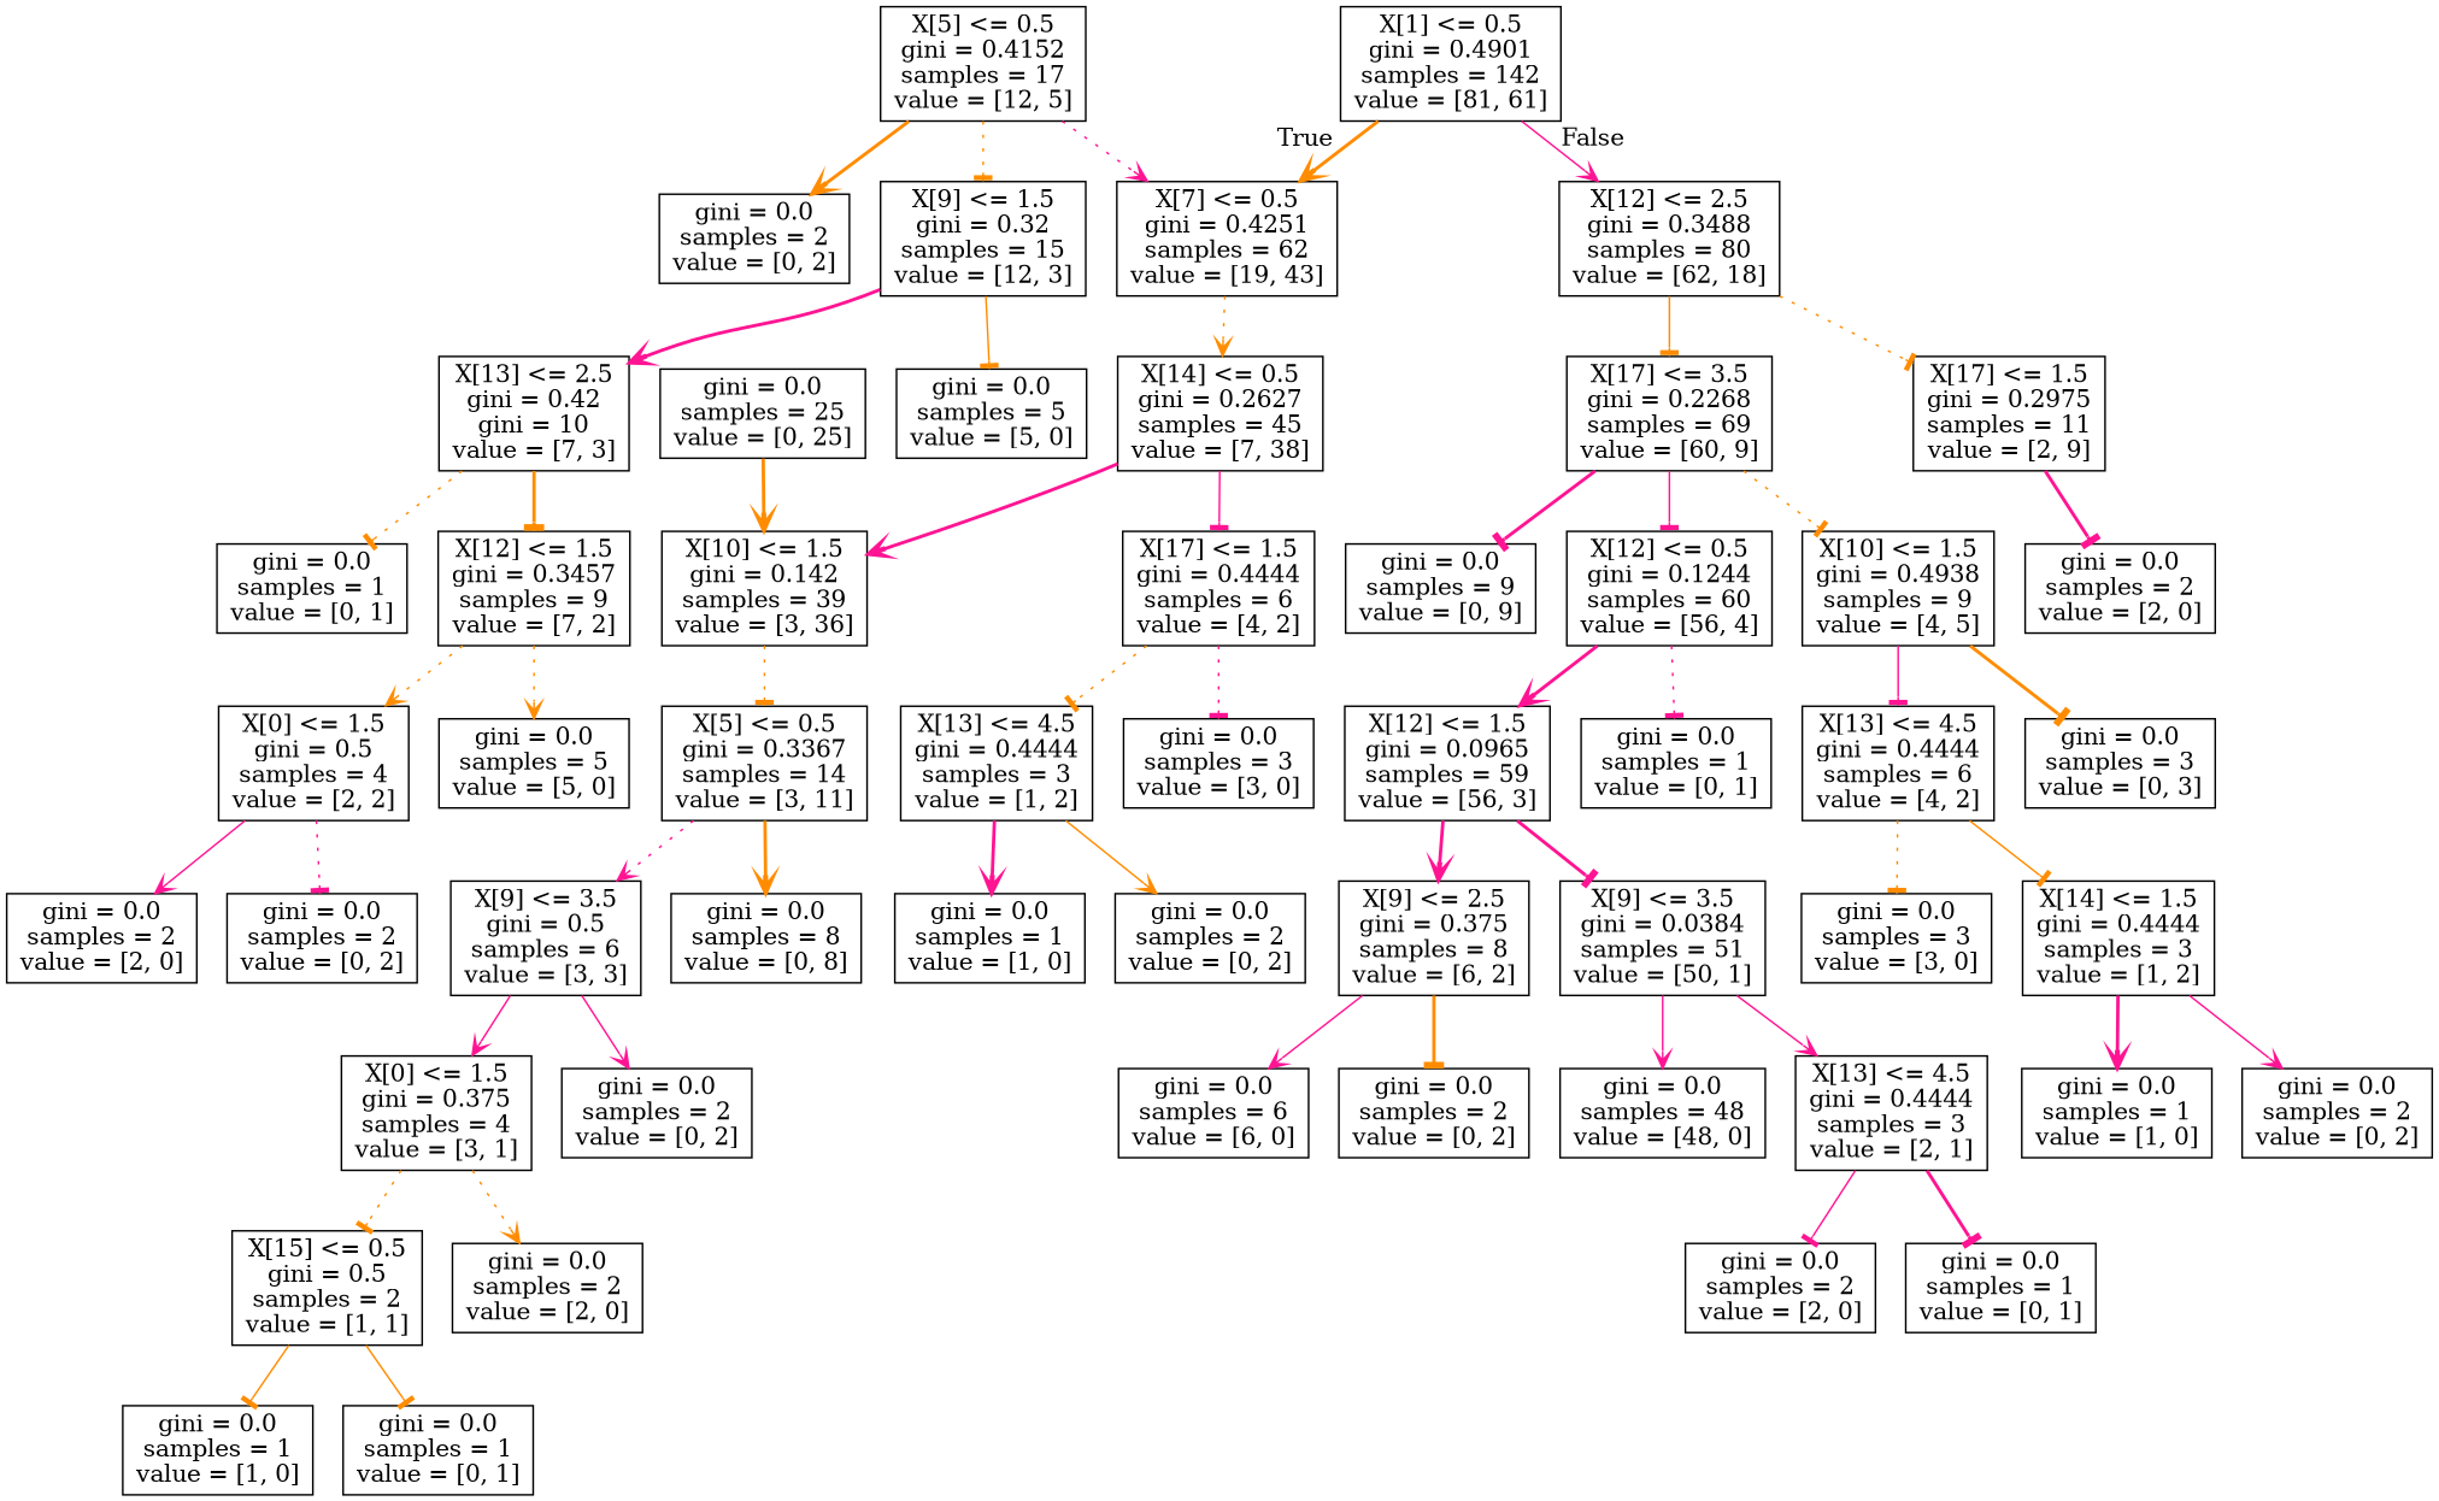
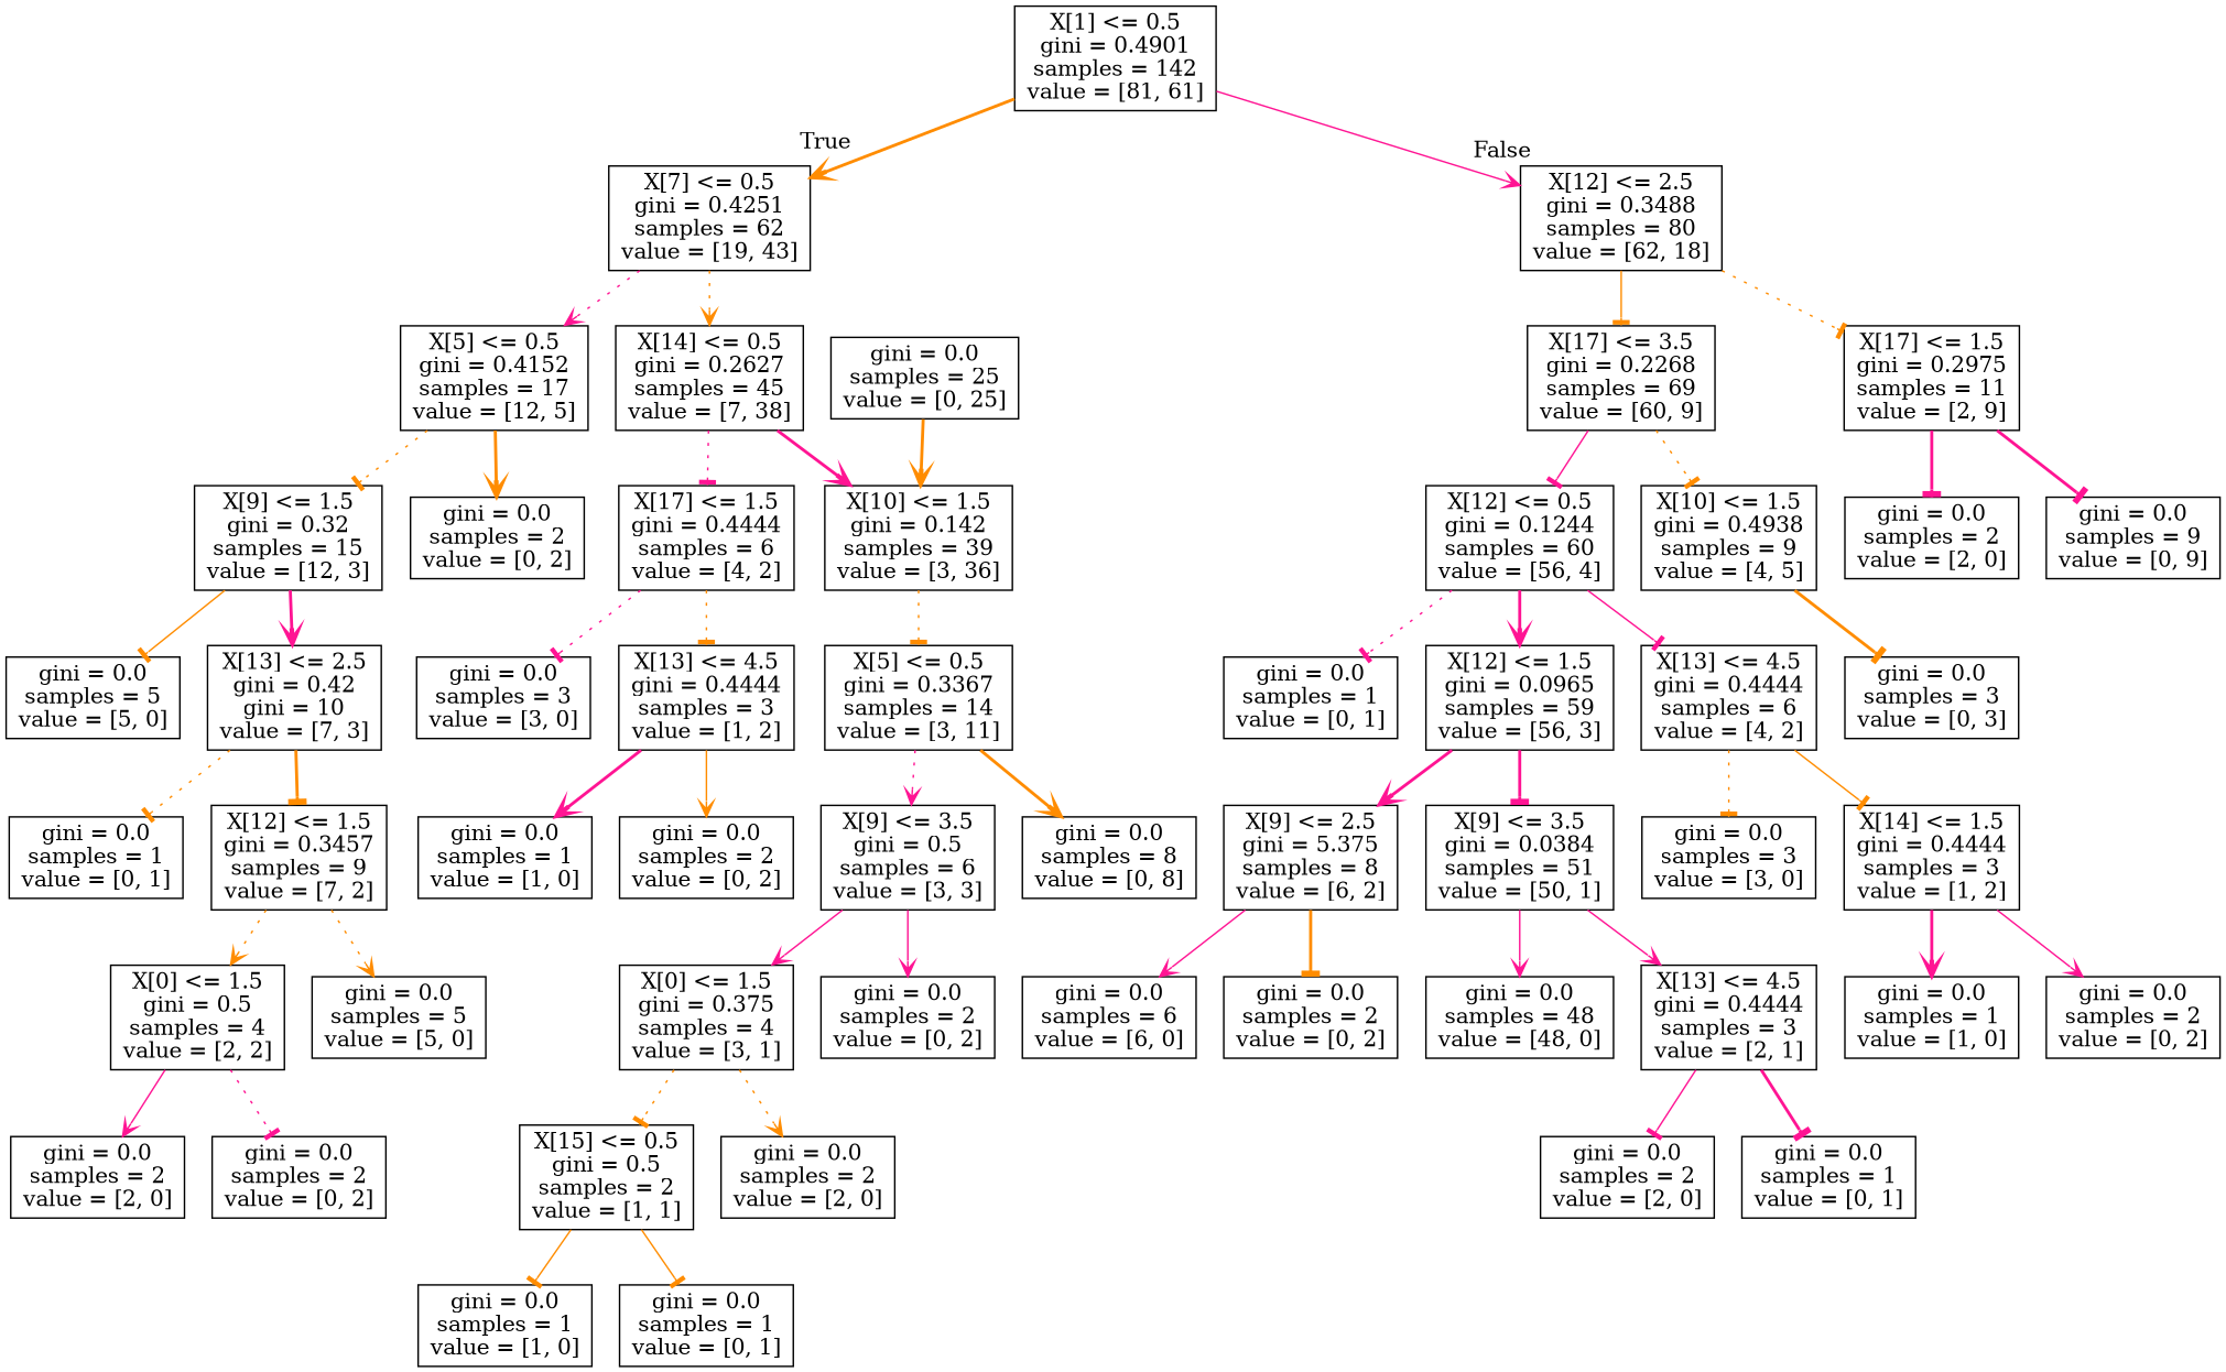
  digraph {
    node [shape=box]
    edge [arrowhead=tee color=deeppink style=dotted]
    n1 [label="X[1] <= 0.5\ngini = 0.4901\nsamples = 142\nvalue = [81, 61]"]
    n2 [label="X[7] <= 0.5\ngini = 0.4251\nsamples = 62\nvalue = [19, 43]"]
    n3 [label="X[12] <= 2.5\ngini = 0.3488\nsamples = 80\nvalue = [62, 18]"]
    n4 [label="X[5] <= 0.5\ngini = 0.4152\nsamples = 17\nvalue = [12, 5]"]
    n5 [label="X[14] <= 0.5\ngini = 0.2627\nsamples = 45\nvalue = [7, 38]"]
    n6 [label="X[17] <= 3.5\ngini = 0.2268\nsamples = 69\nvalue = [60, 9]"]
    n7 [label="X[17] <= 1.5\ngini = 0.2975\nsamples = 11\nvalue = [2, 9]"]
    n8 [label="X[9] <= 1.5\ngini = 0.32\nsamples = 15\nvalue = [12, 3]"]
    n9 [label="gini = 0.0\nsamples = 2\nvalue = [0, 2]"]
    n10 [label="X[17] <= 1.5\ngini = 0.4444\nsamples = 6\nvalue = [4, 2]"]
    n11 [label="X[10] <= 1.5\ngini = 0.142\nsamples = 39\nvalue = [3, 36]"]
    n12 [label="gini = 0.0\nsamples = 5\nvalue = [5, 0]"]
    n13 [label="X[13] <= 2.5\ngini = 0.42\ngini = 10\nvalue = [7, 3]"]
    n14 [label="gini = 0.0\nsamples = 1\nvalue = [0, 1]"]
    n15 [label="X[12] <= 1.5\ngini = 0.3457\nsamples = 9\nvalue = [7, 2]"]
    n16 [label="X[0] <= 1.5\ngini = 0.5\nsamples = 4\nvalue = [2, 2]"]
    n17 [label="gini = 0.0\nsamples = 5\nvalue = [5, 0]"]
    n18 [label="gini = 0.0\nsamples = 2\nvalue = [2, 0]"]
    n19 [label="gini = 0.0\nsamples = 2\nvalue = [0, 2]"]
    n20 [label="gini = 0.0\nsamples = 3\nvalue = [3, 0]"]
    n21 [label="X[13] <= 4.5\ngini = 0.4444\nsamples = 3\nvalue = [1, 2]"]
    n22 [label="X[5] <= 0.5\ngini = 0.3367\nsamples = 14\nvalue = [3, 11]"]
    n23 [label="gini = 0.0\nsamples = 1\nvalue = [1, 0]"]
    n24 [label="gini = 0.0\nsamples = 2\nvalue = [0, 2]"]
    n25 [label="gini = 0.0\nsamples = 25\nvalue = [0, 25]"]
    n26 [label="X[9] <= 3.5\ngini = 0.5\nsamples = 6\nvalue = [3, 3]"]
    n27 [label="gini = 0.0\nsamples = 8\nvalue = [0, 8]"]
    n28 [label="X[0] <= 1.5\ngini = 0.375\nsamples = 4\nvalue = [3, 1]"]
    n29 [label="gini = 0.0\nsamples = 2\nvalue = [0, 2]"]
    n30 [label="X[15] <= 0.5\ngini = 0.5\nsamples = 2\nvalue = [1, 1]"]
    n31 [label="gini = 0.0\nsamples = 2\nvalue = [2, 0]"]
    n32 [label="gini = 0.0\nsamples = 1\nvalue = [1, 0]"]
    n33 [label="gini = 0.0\nsamples = 1\nvalue = [0, 1]"]
    n34 [label="X[12] <= 0.5\ngini = 0.1244\nsamples = 60\nvalue = [56, 4]"]
    n35 [label="X[10] <= 1.5\ngini = 0.4938\nsamples = 9\nvalue = [4, 5]"]
    n36 [label="gini = 0.0\nsamples = 2\nvalue = [2, 0]"]
    n37 [label="gini = 0.0\nsamples = 9\nvalue = [0, 9]"]
    n38 [label="gini = 0.0\nsamples = 1\nvalue = [0, 1]"]
    n39 [label="X[12] <= 1.5\ngini = 0.0965\nsamples = 59\nvalue = [56, 3]"]
    n40 [label="gini = 0.0\nsamples = 3\nvalue = [0, 3]"]
    n41 [label="X[13] <= 4.5\ngini = 0.4444\nsamples = 6\nvalue = [4, 2]"]
-   n42 [label="X[9] <= 2.5\ngini = 0.375\nsamples = 8\nvalue = [6, 2]"]
+   n42 [label="X[9] <= 2.5\ngini = 5.375\nsamples = 8\nvalue = [6, 2]"]
    n43 [label="X[9] <= 3.5\ngini = 0.0384\nsamples = 51\nvalue = [50, 1]"]
    n44 [label="gini = 0.0\nsamples = 6\nvalue = [6, 0]"]
    n45 [label="gini = 0.0\nsamples = 2\nvalue = [0, 2]"]
    n46 [label="gini = 0.0\nsamples = 48\nvalue = [48, 0]"]
    n47 [label="X[13] <= 4.5\ngini = 0.4444\nsamples = 3\nvalue = [2, 1]"]
    n48 [label="gini = 0.0\nsamples = 2\nvalue = [2, 0]"]
    n49 [label="gini = 0.0\nsamples = 1\nvalue = [0, 1]"]
    n50 [label="gini = 0.0\nsamples = 3\nvalue = [3, 0]"]
    n51 [label="X[14] <= 1.5\ngini = 0.4444\nsamples = 3\nvalue = [1, 2]"]
    n52 [label="gini = 0.0\nsamples = 1\nvalue = [1, 0]"]
    n53 [label="gini = 0.0\nsamples = 2\nvalue = [0, 2]"]
    n1 -> n2 [arrowhead=vee color=darkorange headlabel=True labelangle=45 labeldistance=2.5 style=bold]
    n1 -> n3 [arrowhead=vee headlabel=False labelangle=-45 labeldistance=2.5 style=solid]
-   n4 -> n2 [arrowhead=vee]
+   n2 -> n4 [arrowhead=vee]
    n2 -> n5 [arrowhead=vee color=darkorange]
    n3 -> n6 [color=darkorange style=solid]
    n3 -> n7 [color=darkorange]
    n4 -> n8 [color=darkorange]
    n4 -> n9 [arrowhead=vee color=darkorange style=bold]
-   n5 -> n10 [style=solid]
+   n5 -> n10
    n5 -> n11 [arrowhead=vee style=bold]
    n6 -> n34 [style=solid]
    n6 -> n35 [color=darkorange]
    n7 -> n36 [style=bold]
-   n6 -> n37 [style=bold]
+   n7 -> n37 [style=bold]
    n8 -> n12 [color=darkorange style=solid]
    n8 -> n13 [arrowhead=vee style=bold]
    n10 -> n20
    n10 -> n21 [color=darkorange]
    n11 -> n22 [color=darkorange]
    n13 -> n14 [color=darkorange]
    n13 -> n15 [color=darkorange style=bold]
    n15 -> n16 [arrowhead=vee color=darkorange]
    n15 -> n17 [arrowhead=vee color=darkorange]
    n16 -> n18 [arrowhead=vee style=solid]
    n16 -> n19
    n21 -> n23 [arrowhead=vee style=bold]
    n21 -> n24 [arrowhead=vee color=darkorange style=solid]
    n22 -> n26 [arrowhead=vee]
    n22 -> n27 [arrowhead=vee color=darkorange style=bold]
    n25 -> n11 [arrowhead=vee color=darkorange style=bold]
    n26 -> n28 [arrowhead=vee style=solid]
    n26 -> n29 [arrowhead=vee style=solid]
    n28 -> n30 [color=darkorange]
    n28 -> n31 [arrowhead=vee color=darkorange]
    n30 -> n32 [color=darkorange style=solid]
    n30 -> n33 [color=darkorange style=solid]
    n34 -> n38
    n34 -> n39 [arrowhead=vee style=bold]
    n35 -> n40 [color=darkorange style=bold]
-   n35 -> n41 [style=solid]
+   n34 -> n41 [style=solid]
    n39 -> n42 [arrowhead=vee style=bold]
    n39 -> n43 [style=bold]
    n41 -> n50 [color=darkorange]
    n41 -> n51 [color=darkorange style=solid]
    n42 -> n44 [arrowhead=vee style=solid]
    n42 -> n45 [color=darkorange style=bold]
    n43 -> n46 [arrowhead=vee style=solid]
    n43 -> n47 [arrowhead=vee style=solid]
    n47 -> n48 [style=solid]
    n47 -> n49 [style=bold]
    n51 -> n52 [arrowhead=vee style=bold]
    n51 -> n53 [arrowhead=vee style=solid]
  }
